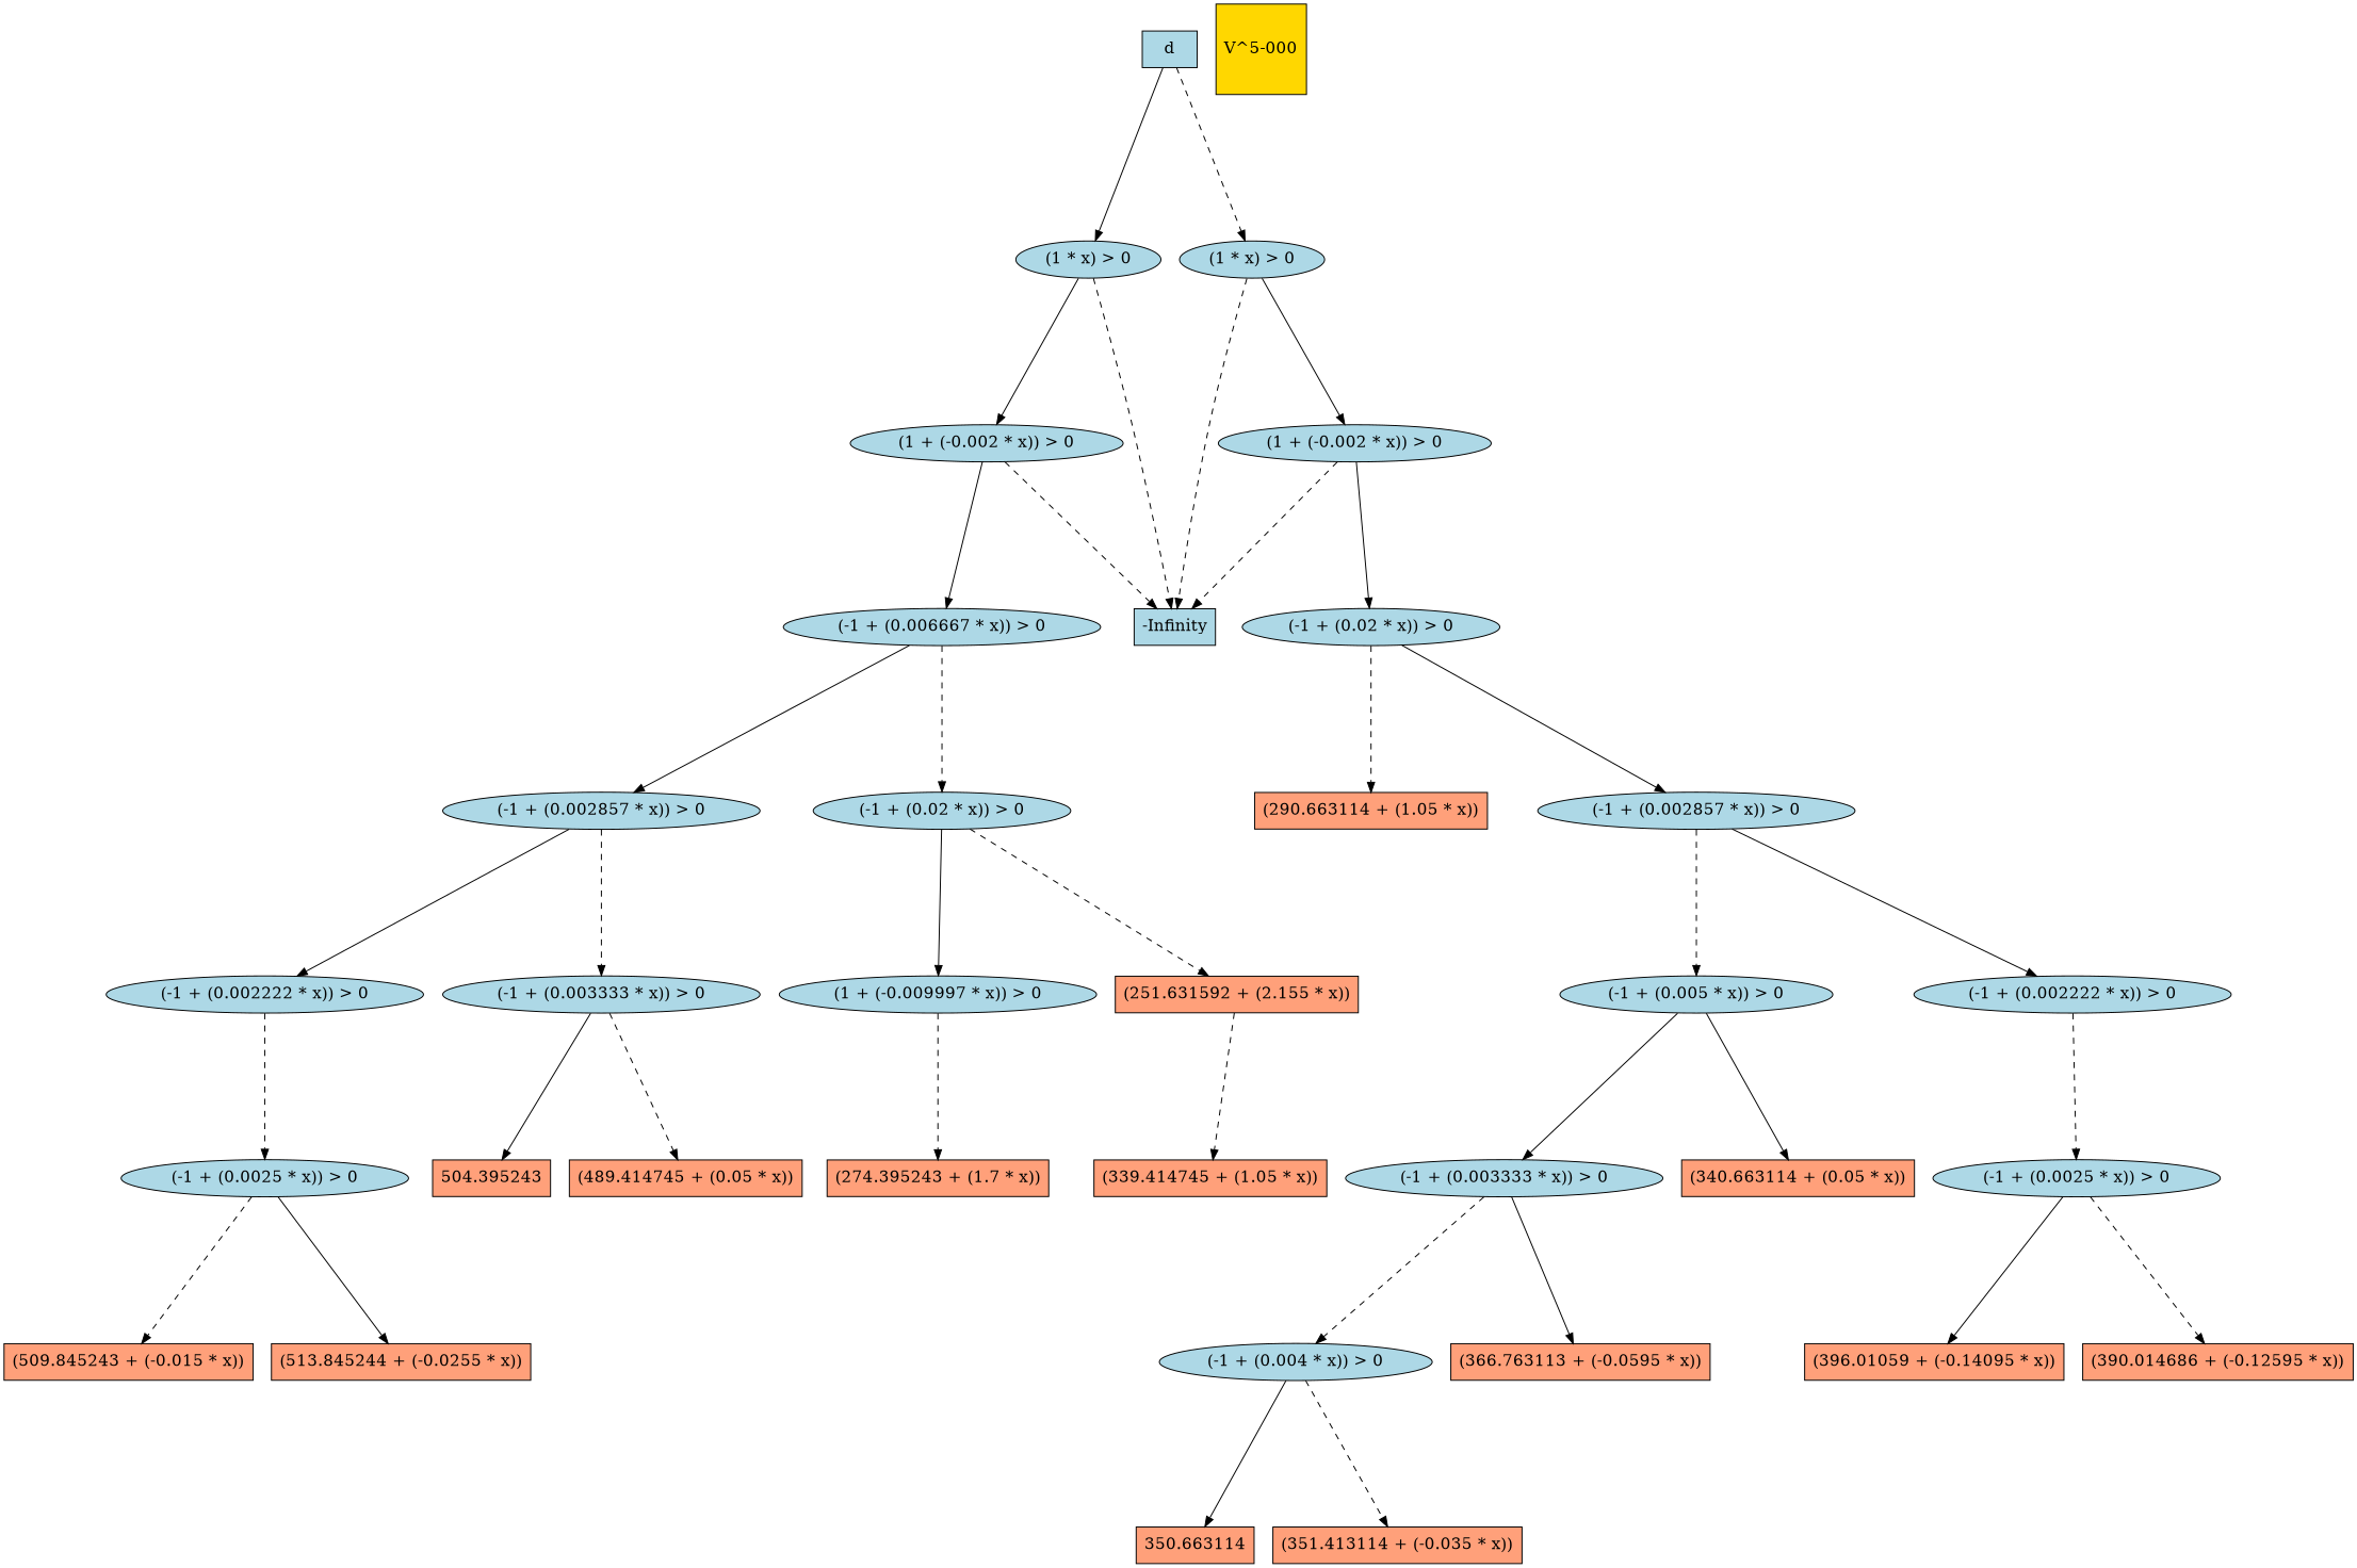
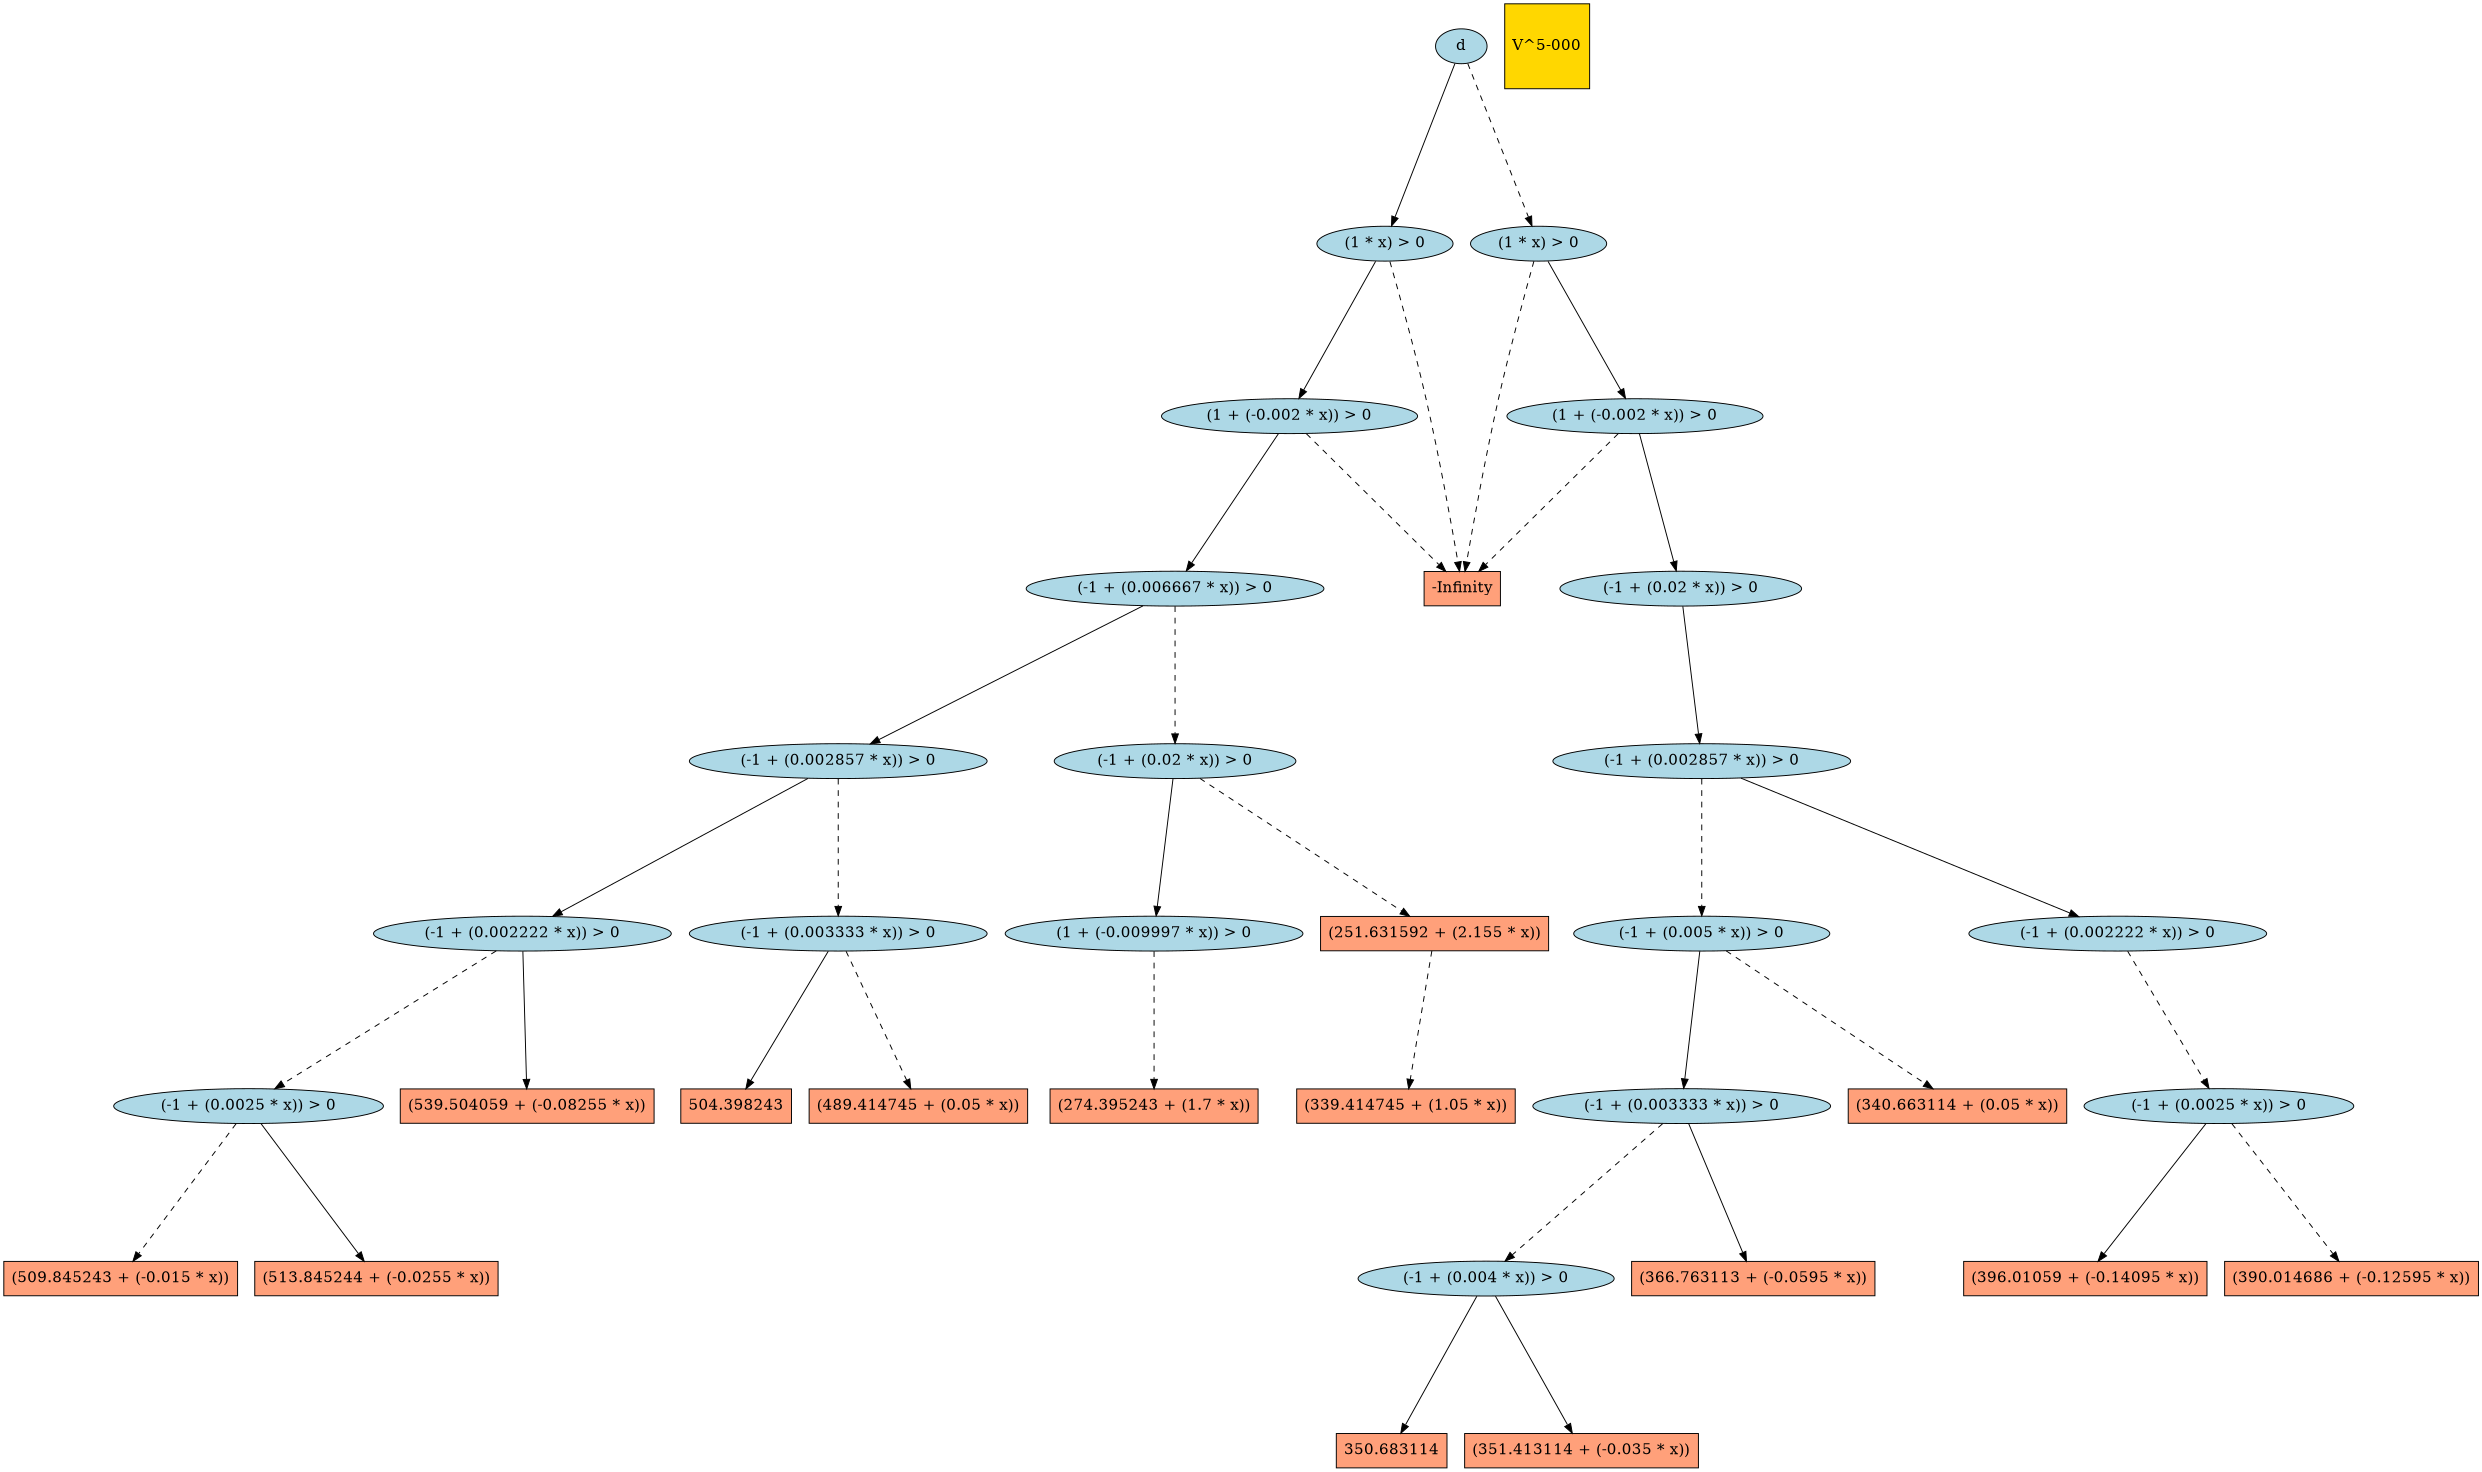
  digraph {
    fontname=Helvetica
    fontsize=16
    ranksep=2.00
    node [color=black fillcolor=lightblue fontsize=16 shape=ellipse style=filled]
    edge [color=black style=dashed]
    n1 [fillcolor=lightsalmon label="(509.845243 + (-0.015 * x))" shape=box]
    n2 [label="(-1 + (0.002222 * x)) > 0"]
    n3 [label="(-1 + (0.0025 * x)) > 0"]
+   n4 [fillcolor=lightsalmon label="(539.504059 + (-0.08255 * x))" shape=box]
    n5 [fillcolor=lightsalmon label="(513.845244 + (-0.0255 * x))" shape=box]
-   n6 [fillcolor=lightsalmon label="(290.663114 + (1.05 * x))" shape=box]
    n7 [label="(-1 + (0.006667 * x)) > 0"]
    n8 [label="(-1 + (0.002857 * x)) > 0"]
    n9 [label="(-1 + (0.02 * x)) > 0"]
    n10 [label="(-1 + (0.003333 * x)) > 0"]
    n11 [label="(1 + (-0.009997 * x)) > 0"]
    n12 [fillcolor=lightsalmon label="(251.631592 + (2.155 * x))" shape=box]
-   n13 [fillcolor=lightsalmon label=504.395243 shape=box]
+   n13 [fillcolor=lightsalmon label=504.398243 shape=box]
    n14 [fillcolor=lightsalmon label="(489.414745 + (0.05 * x))" shape=box]
-   n15 [fillcolor=lightsalmon label=350.663114 shape=box]
+   n15 [fillcolor=lightsalmon label=350.683114 shape=box]
    n16 [label="(-1 + (0.005 * x)) > 0"]
    n17 [label="(-1 + (0.003333 * x)) > 0"]
    n18 [fillcolor=lightsalmon label="(340.663114 + (0.05 * x))" shape=box]
    n19 [label="(-1 + (0.004 * x)) > 0"]
    n20 [fillcolor=lightsalmon label="(366.763113 + (-0.0595 * x))" shape=box]
    n21 [fillcolor=lightsalmon label="(351.413114 + (-0.035 * x))" shape=box]
    n22 [label="(1 * x) > 0"]
    n23 [label="(1 + (-0.002 * x)) > 0"]
-   n24 [label="-Infinity" shape=box]
-   n25 [label=d shape=box]
+   n24 [fillcolor=lightsalmon label="-Infinity" shape=box]
+   n25 [label=d]
    n26 [label="(1 * x) > 0"]
    n27 [label="(1 + (-0.002 * x)) > 0"]
    n28 [fillcolor=lightsalmon label="(274.395243 + (1.7 * x))" shape=box]
    n29 [fillcolor=lightsalmon label="(339.414745 + (1.05 * x))" shape=box]
    n30 [label="(-1 + (0.02 * x)) > 0"]
    n31 [label="(-1 + (0.002857 * x)) > 0"]
    n32 [label="(-1 + (0.0025 * x)) > 0"]
    n33 [fillcolor=lightsalmon label="(396.01059 + (-0.14095 * x))" shape=box]
    n34 [fillcolor=lightsalmon label="(390.014686 + (-0.12595 * x))" shape=box]
    n35 [label="(-1 + (0.002222 * x)) > 0"]
    n36 [fillcolor=gold1 label="V^5-000" shape=square]
    n2 -> n3
+   n2 -> n4 [style=solid]
    n3 -> n1
    n3 -> n5 [style=solid]
    n7 -> n8 [style=solid]
    n7 -> n9
    n8 -> n2 [style=solid]
    n8 -> n10
    n9 -> n11 [style=solid]
    n9 -> n12
    n10 -> n13 [style=solid]
    n10 -> n14
    n11 -> n28
    n12 -> n29
    n16 -> n17 [style=solid]
-   n16 -> n18 [style=solid]
+   n16 -> n18
    n17 -> n19
    n17 -> n20 [style=solid]
    n19 -> n15 [style=solid]
-   n19 -> n21
+   n19 -> n21 [style=solid]
    n22 -> n23 [style=solid]
    n22 -> n24
    n23 -> n7 [style=solid]
    n23 -> n24
    n25 -> n22 [style=solid]
    n25 -> n26
    n26 -> n24
    n26 -> n27 [style=solid]
    n27 -> n24
    n27 -> n30 [style=solid]
-   n30 -> n6
    n30 -> n31 [style=solid]
    n31 -> n16
    n31 -> n35 [style=solid]
    n32 -> n33 [style=solid]
    n32 -> n34
    n35 -> n32
  }
